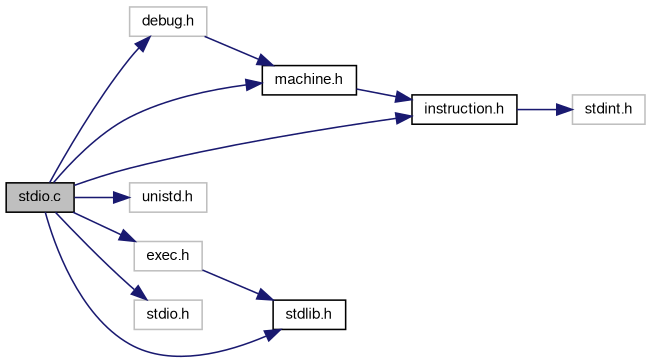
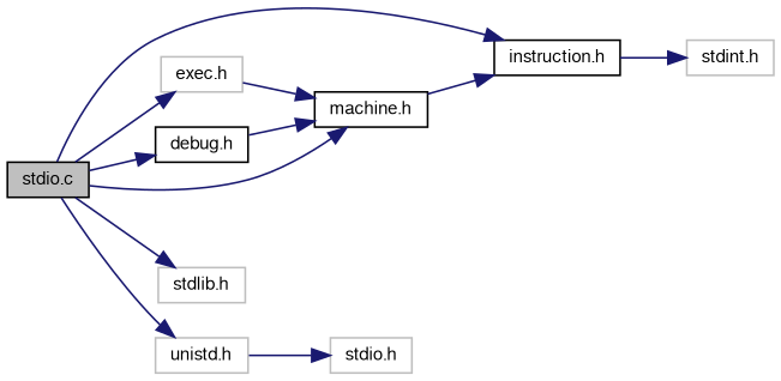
  digraph {
    rankdir=LR
    node [color=grey75 fillcolor=white fontname=FreeSans fontsize=10 shape=record style=filled]
    edge [color=midnightblue fontname=FreeSans fontsize=10 labelfontname=FreeSans labelfontsize=10 style=solid]
    n1 [color=black fillcolor=grey75 fontcolor=black height=0.2 label="stdio.c" width=0.4]
    n2 [color=black height=0.2 label="machine.h" width=0.4]
    n3 [color=black height=0.2 label="instruction.h" width=0.4]
    n4 [height=0.2 label="exec.h" width=0.4]
    n5 [height=0.2 label="unistd.h" width=0.4]
-   n6 [color=black height=0.2 label="stdlib.h" width=0.4]
+   n6 [height=0.2 label="stdlib.h" width=0.4]
    n7 [height=0.2 label="stdio.h" width=0.4]
-   n8 [height=0.2 label="debug.h" width=0.4]
+   n8 [color=black height=0.2 label="debug.h" width=0.4]
    n9 [height=0.2 label="stdint.h" width=0.4]
    n1 -> n2
    n1 -> n3
    n1 -> n4
    n1 -> n5
    n1 -> n6
-   n1 -> n7
+   n5 -> n7
    n1 -> n8
    n2 -> n3
    n3 -> n9
-   n4 -> n6
+   n4 -> n2
    n8 -> n2
  }
